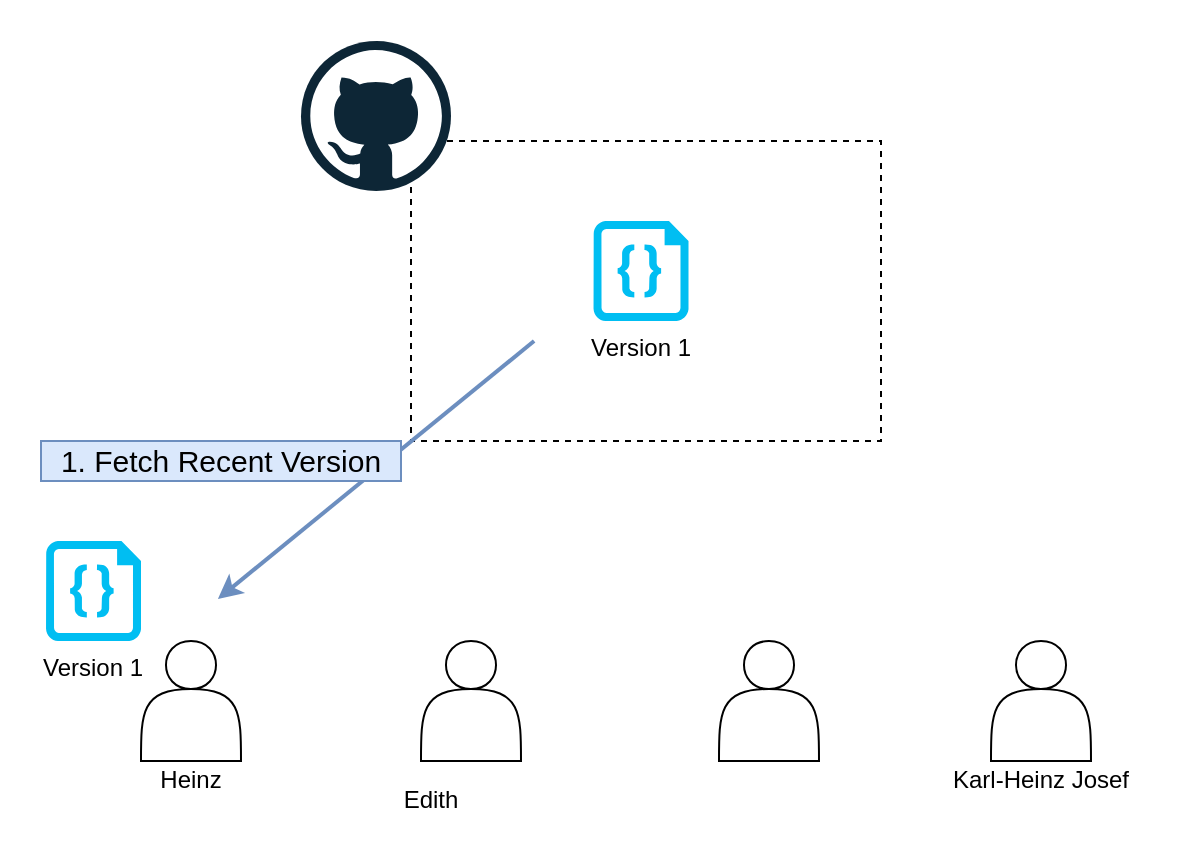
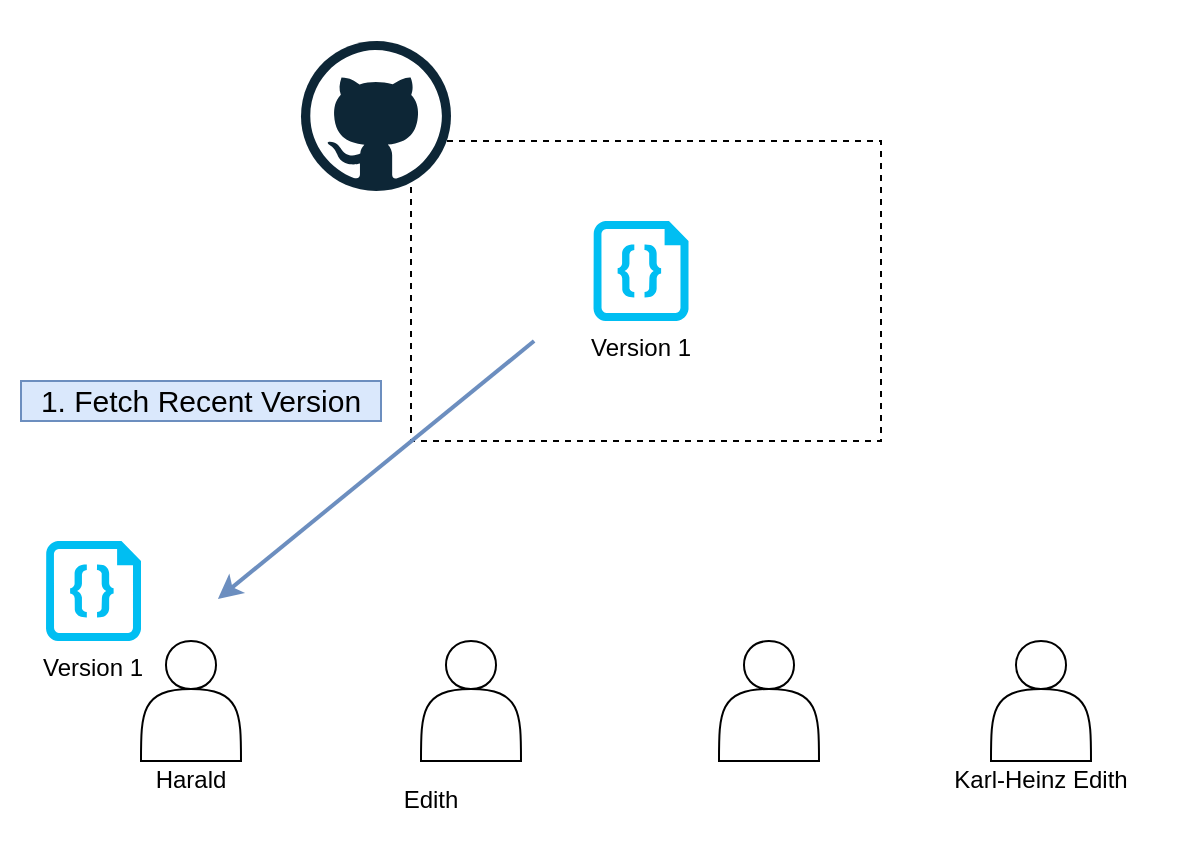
  <mxCell id="0" />
  <mxCell id="1" parent="0" />
  <mxCell id="2" value="" style="rounded=0;whiteSpace=wrap;html=1;dashed=1;fillColor=none;" parent="1" vertex="1"><mxGeometry x="205" y="70" width="235" height="150" as="geometry" /></mxCell>
  <mxCell id="3" value="" style="shape=actor;whiteSpace=wrap;html=1;" parent="1" vertex="1"><mxGeometry x="70" y="320" width="50" height="60" as="geometry" /></mxCell>
  <mxCell id="4" value="" style="shape=actor;whiteSpace=wrap;html=1;" parent="1" vertex="1"><mxGeometry x="495" y="320" width="50" height="60" as="geometry" /></mxCell>
  <mxCell id="5" value="" style="shape=actor;whiteSpace=wrap;html=1;" parent="1" vertex="1"><mxGeometry x="359" y="320" width="50" height="60" as="geometry" /></mxCell>
  <mxCell id="6" value="" style="shape=actor;whiteSpace=wrap;html=1;" parent="1" vertex="1"><mxGeometry x="210" y="320" width="50" height="60" as="geometry" /></mxCell>
- <mxCell id="7" value="Heinz" style="text;html=1;align=center;verticalAlign=middle;resizable=0;points=[];autosize=1;" parent="1" vertex="1"><mxGeometry x="70" y="380" width="50" height="20" as="geometry" /></mxCell>
- <mxCell id="8" value="Karl-Heinz Josef" style="text;html=1;align=center;verticalAlign=middle;resizable=0;points=[];autosize=1;" parent="1" vertex="1"><mxGeometry x="470" y="380" width="100" height="20" as="geometry" /></mxCell>
+ <mxCell id="7" value="Harald" style="text;html=1;align=center;verticalAlign=middle;resizable=0;points=[];autosize=1;" parent="1" vertex="1"><mxGeometry x="70" y="380" width="50" height="20" as="geometry" /></mxCell>
+ <mxCell id="8" value="Karl-Heinz Edith" style="text;html=1;align=center;verticalAlign=middle;resizable=0;points=[];autosize=1;" parent="1" vertex="1"><mxGeometry x="470" y="380" width="100" height="20" as="geometry" /></mxCell>
  <mxCell id="9" value="Edith" style="text;html=1;align=center;verticalAlign=middle;resizable=0;points=[];autosize=1;" parent="1" vertex="1"><mxGeometry x="195" y="390" width="40" height="20" as="geometry" /></mxCell>
  <mxCell id="10" value="Version 1" style="verticalLabelPosition=bottom;html=1;verticalAlign=top;align=center;strokeColor=none;fillColor=#00BEF2;shape=mxgraph.azure.code_file;pointerEvents=1;" parent="1" vertex="1"><mxGeometry x="296.25" y="110" width="47.5" height="50" as="geometry" /></mxCell>
  <mxCell id="11" value="" style="dashed=0;outlineConnect=0;html=1;align=center;labelPosition=center;verticalLabelPosition=bottom;verticalAlign=top;shape=mxgraph.weblogos.github;strokeColor=#F19C99;fillColor=#82B366;" parent="1" vertex="1"><mxGeometry x="150" y="20" width="75" height="75" as="geometry" /></mxCell>
  <mxCell id="12" value="" style="endArrow=none;startArrow=classic;html=1;strokeWidth=2;fontSize=15;entryX=0.311;entryY=0.74;entryDx=0;entryDy=0;entryPerimeter=0;fillColor=#dae8fc;strokeColor=#6c8ebf;endFill=0;" parent="1" edge="1"><mxGeometry width="50" height="50" relative="1" as="geometry"><mxPoint x="108.46" y="299" as="sourcePoint" /><mxPoint x="266.545" y="170" as="targetPoint" /></mxGeometry></mxCell>
- <mxCell id="13" value="1. Fetch Recent Version" style="text;html=1;align=center;verticalAlign=middle;resizable=0;points=[];autosize=1;fontSize=15;fillColor=#dae8fc;strokeColor=#6c8ebf;" parent="1" vertex="1"><mxGeometry x="20" y="220" width="180" height="20" as="geometry" /></mxCell>
+ <mxCell id="13" value="1. Fetch Recent Version" style="text;html=1;align=center;verticalAlign=middle;resizable=0;points=[];autosize=1;fontSize=15;fillColor=#dae8fc;strokeColor=#6c8ebf;" parent="1" vertex="1"><mxGeometry x="10" y="190" width="180" height="20" as="geometry" /></mxCell>
  <mxCell id="14" value="Version 1" style="verticalLabelPosition=bottom;html=1;verticalAlign=top;align=center;strokeColor=none;fillColor=#00BEF2;shape=mxgraph.azure.code_file;pointerEvents=1;" vertex="1" parent="1"><mxGeometry x="22.5" y="270" width="47.5" height="50" as="geometry" /></mxCell>
